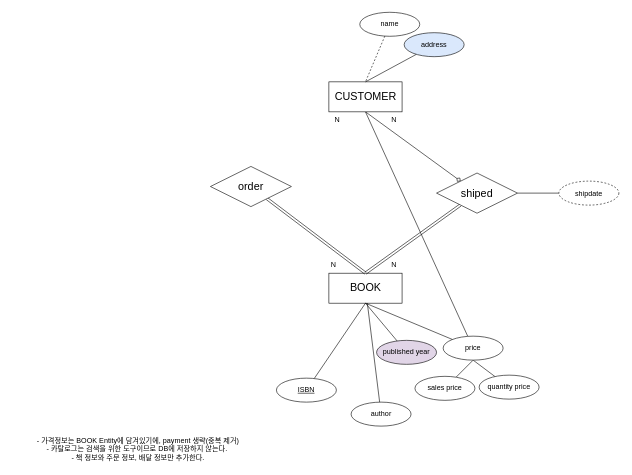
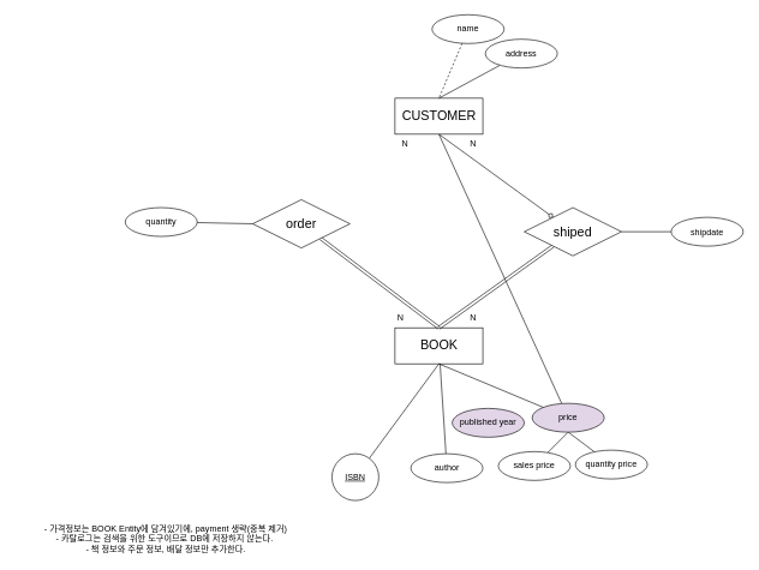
  <mxCell id="0" />
  <mxCell id="1" parent="0" />
  <mxCell id="2" style="rounded=0;orthogonalLoop=1;jettySize=auto;html=1;endArrow=none;endFill=0;exitX=0.5;exitY=1;exitDx=0;exitDy=0;" parent="1" source="4" target="17" edge="1"><mxGeometry relative="1" as="geometry" /></mxCell>
  <mxCell id="3" style="rounded=0;orthogonalLoop=1;jettySize=auto;html=1;endArrow=diamond;endFill=0;exitX=0.5;exitY=1;exitDx=0;exitDy=0;" edge="1" parent="1" source="4" target="28"><mxGeometry relative="1" as="geometry" /></mxCell>
  <mxCell id="4" value="&lt;font style=&quot;font-size: 18px;&quot;&gt;CUSTOMER&lt;/font&gt;" style="whiteSpace=wrap;html=1;align=center;" parent="1" vertex="1"><mxGeometry x="547.5" y="136" width="122" height="50" as="geometry" /></mxCell>
  <mxCell id="5" value="&lt;font style=&quot;font-size: 18px;&quot;&gt;BOOK&lt;/font&gt;" style="whiteSpace=wrap;html=1;align=center;" parent="1" vertex="1"><mxGeometry x="547.5" y="455" width="122" height="50" as="geometry" /></mxCell>
  <mxCell id="6" style="rounded=0;orthogonalLoop=1;jettySize=auto;html=1;endArrow=none;endFill=0;entryX=0.5;entryY=0;entryDx=0;entryDy=0;shape=link;" parent="1" source="7" target="5" edge="1"><mxGeometry relative="1" as="geometry" /></mxCell>
  <mxCell id="7" value="&lt;span style=&quot;font-size: 18px;&quot;&gt;order&lt;/span&gt;" style="shape=rhombus;perimeter=rhombusPerimeter;whiteSpace=wrap;html=1;align=center;" parent="1" vertex="1"><mxGeometry x="350" y="277" width="135" height="67" as="geometry" /></mxCell>
  <mxCell id="8" style="rounded=0;orthogonalLoop=1;jettySize=auto;html=1;endArrow=none;endFill=0;entryX=0.5;entryY=1;entryDx=0;entryDy=0;" edge="1" parent="1" source="9" target="5"><mxGeometry relative="1" as="geometry" /></mxCell>
- <mxCell id="9" value="&lt;u&gt;ISBN&lt;/u&gt;" style="ellipse;whiteSpace=wrap;html=1;align=center;" parent="1" vertex="1"><mxGeometry x="460" y="630" width="100" height="40" as="geometry" /></mxCell>
- <mxCell id="12" style="rounded=0;orthogonalLoop=1;jettySize=auto;html=1;entryX=0.5;entryY=1;entryDx=0;entryDy=0;endArrow=none;endFill=0;" edge="1" parent="1" source="13" target="5"><mxGeometry relative="1" as="geometry" /></mxCell>
+ <mxCell id="9" value="&lt;u&gt;ISBN&lt;/u&gt;" style="ellipse;whiteSpace=wrap;html=1;align=center;" parent="1" vertex="1"><mxGeometry x="460" y="630" width="65" height="65" as="geometry" /></mxCell>
+ <mxCell id="10" style="rounded=0;orthogonalLoop=1;jettySize=auto;html=1;entryX=0;entryY=0.5;entryDx=0;entryDy=0;endArrow=none;endFill=0;" parent="1" source="11" target="7" edge="1"><mxGeometry relative="1" as="geometry" /></mxCell>
+ <mxCell id="11" value="quantity" style="ellipse;whiteSpace=wrap;html=1;align=center;" parent="1" vertex="1"><mxGeometry x="173" y="288" width="100" height="40" as="geometry" /></mxCell>
  <mxCell id="13" value="published year" style="ellipse;whiteSpace=wrap;html=1;align=center;fillColor=#e1d5e7;" parent="1" vertex="1"><mxGeometry x="627" y="567" width="100" height="40" as="geometry" /></mxCell>
  <mxCell id="14" style="rounded=0;orthogonalLoop=1;jettySize=auto;html=1;endArrow=none;endFill=0;exitX=0.5;exitY=1;exitDx=0;exitDy=0;" parent="1" source="17" target="21" edge="1"><mxGeometry relative="1" as="geometry" /></mxCell>
  <mxCell id="15" style="rounded=0;orthogonalLoop=1;jettySize=auto;html=1;endArrow=none;endFill=0;exitX=0.5;exitY=1;exitDx=0;exitDy=0;" parent="1" source="17" target="18" edge="1"><mxGeometry relative="1" as="geometry" /></mxCell>
  <mxCell id="16" style="rounded=0;orthogonalLoop=1;jettySize=auto;html=1;endArrow=none;endFill=0;entryX=0.5;entryY=1;entryDx=0;entryDy=0;" edge="1" parent="1" source="17" target="5"><mxGeometry relative="1" as="geometry" /></mxCell>
- <mxCell id="17" value="price" style="ellipse;whiteSpace=wrap;html=1;align=center;" parent="1" vertex="1"><mxGeometry x="738" y="560" width="100" height="40" as="geometry" /></mxCell>
+ <mxCell id="17" value="price" style="ellipse;whiteSpace=wrap;html=1;align=center;fillColor=#e1d5e7;" parent="1" vertex="1"><mxGeometry x="738" y="560" width="100" height="40" as="geometry" /></mxCell>
  <mxCell id="18" value="quantity price" style="ellipse;whiteSpace=wrap;html=1;align=center;" parent="1" vertex="1"><mxGeometry x="798" y="625" width="100" height="40" as="geometry" /></mxCell>
  <mxCell id="19" style="rounded=0;orthogonalLoop=1;jettySize=auto;html=1;endArrow=none;endFill=0;" edge="1" parent="1" source="20" target="5"><mxGeometry relative="1" as="geometry" /></mxCell>
- <mxCell id="20" value="author" style="ellipse;whiteSpace=wrap;html=1;align=center;" parent="1" vertex="1"><mxGeometry x="584.5" y="670" width="100" height="40" as="geometry" /></mxCell>
+ <mxCell id="20" value="author" style="ellipse;whiteSpace=wrap;html=1;align=center;" parent="1" vertex="1"><mxGeometry x="569.5" y="630" width="100" height="40" as="geometry" /></mxCell>
  <mxCell id="21" value="sales price" style="ellipse;whiteSpace=wrap;html=1;align=center;" parent="1" vertex="1"><mxGeometry x="691" y="627" width="100" height="40" as="geometry" /></mxCell>
  <mxCell id="22" style="rounded=0;orthogonalLoop=1;jettySize=auto;html=1;endArrow=none;endFill=0;entryX=0.5;entryY=0;entryDx=0;entryDy=0;" edge="1" parent="1" source="23" target="4"><mxGeometry relative="1" as="geometry" /></mxCell>
- <mxCell id="23" value="address" style="ellipse;whiteSpace=wrap;html=1;align=center;fillColor=#dae8fc;" parent="1" vertex="1"><mxGeometry x="673" y="54" width="100" height="40" as="geometry" /></mxCell>
+ <mxCell id="23" value="address" style="ellipse;whiteSpace=wrap;html=1;align=center;" parent="1" vertex="1"><mxGeometry x="673" y="54" width="100" height="40" as="geometry" /></mxCell>
  <mxCell id="24" style="rounded=0;orthogonalLoop=1;jettySize=auto;html=1;endArrow=none;endFill=0;entryX=0.5;entryY=0;entryDx=0;entryDy=0;dashed=1;" edge="1" parent="1" source="25" target="4"><mxGeometry relative="1" as="geometry" /></mxCell>
  <mxCell id="25" value="name" style="ellipse;whiteSpace=wrap;html=1;align=center;" parent="1" vertex="1"><mxGeometry x="599" y="20" width="100" height="40" as="geometry" /></mxCell>
  <mxCell id="26" style="rounded=0;orthogonalLoop=1;jettySize=auto;html=1;endArrow=none;endFill=0;shape=link;entryX=0.5;entryY=0;entryDx=0;entryDy=0;" edge="1" parent="1" source="28" target="5"><mxGeometry relative="1" as="geometry" /></mxCell>
  <mxCell id="27" style="rounded=0;orthogonalLoop=1;jettySize=auto;html=1;endArrow=none;endFill=0;" edge="1" parent="1" source="28" target="29"><mxGeometry relative="1" as="geometry" /></mxCell>
  <mxCell id="28" value="&lt;span style=&quot;font-size: 18px;&quot;&gt;shiped&lt;/span&gt;" style="shape=rhombus;perimeter=rhombusPerimeter;whiteSpace=wrap;html=1;align=center;" vertex="1" parent="1"><mxGeometry x="727" y="288" width="135" height="67" as="geometry" /></mxCell>
- <mxCell id="29" value="shipdate" style="ellipse;whiteSpace=wrap;html=1;align=center;dashed=1;" vertex="1" parent="1"><mxGeometry x="931" y="301.5" width="100" height="40" as="geometry" /></mxCell>
+ <mxCell id="29" value="shipdate" style="ellipse;whiteSpace=wrap;html=1;align=center;" vertex="1" parent="1"><mxGeometry x="931" y="301.5" width="100" height="40" as="geometry" /></mxCell>
  <mxCell id="30" value="N" style="text;html=1;align=center;verticalAlign=middle;resizable=0;points=[];autosize=1;strokeColor=none;fillColor=none;" vertex="1" parent="1"><mxGeometry x="642.5" y="186" width="27" height="26" as="geometry" /></mxCell>
  <mxCell id="31" value="N" style="text;html=1;align=center;verticalAlign=middle;resizable=0;points=[];autosize=1;strokeColor=none;fillColor=none;" vertex="1" parent="1"><mxGeometry x="547.5" y="186" width="27" height="26" as="geometry" /></mxCell>
  <mxCell id="32" value="N" style="text;html=1;align=center;verticalAlign=middle;resizable=0;points=[];autosize=1;strokeColor=none;fillColor=none;" vertex="1" parent="1"><mxGeometry x="541" y="428" width="27" height="26" as="geometry" /></mxCell>
  <mxCell id="33" value="N" style="text;html=1;align=center;verticalAlign=middle;resizable=0;points=[];autosize=1;strokeColor=none;fillColor=none;" vertex="1" parent="1"><mxGeometry x="642.5" y="429" width="27" height="26" as="geometry" /></mxCell>
  <mxCell id="34" value="- 가격정보는 BOOK Entity에 담겨있기에, payment 생략(중복 제거)&lt;div&gt;- 카탈로그는 검색을 위한 도구이므로 DB에 저장하지 않는다.&amp;nbsp;&lt;/div&gt;&lt;div&gt;- 책 정보와 주문 정보, 배달 정보만 추가한다.&lt;/div&gt;&lt;div&gt;&lt;br&gt;&lt;/div&gt;" style="text;html=1;align=center;verticalAlign=middle;whiteSpace=wrap;rounded=0;" vertex="1" parent="1"><mxGeometry x="20" y="740" width="419" height="30" as="geometry" /></mxCell>
